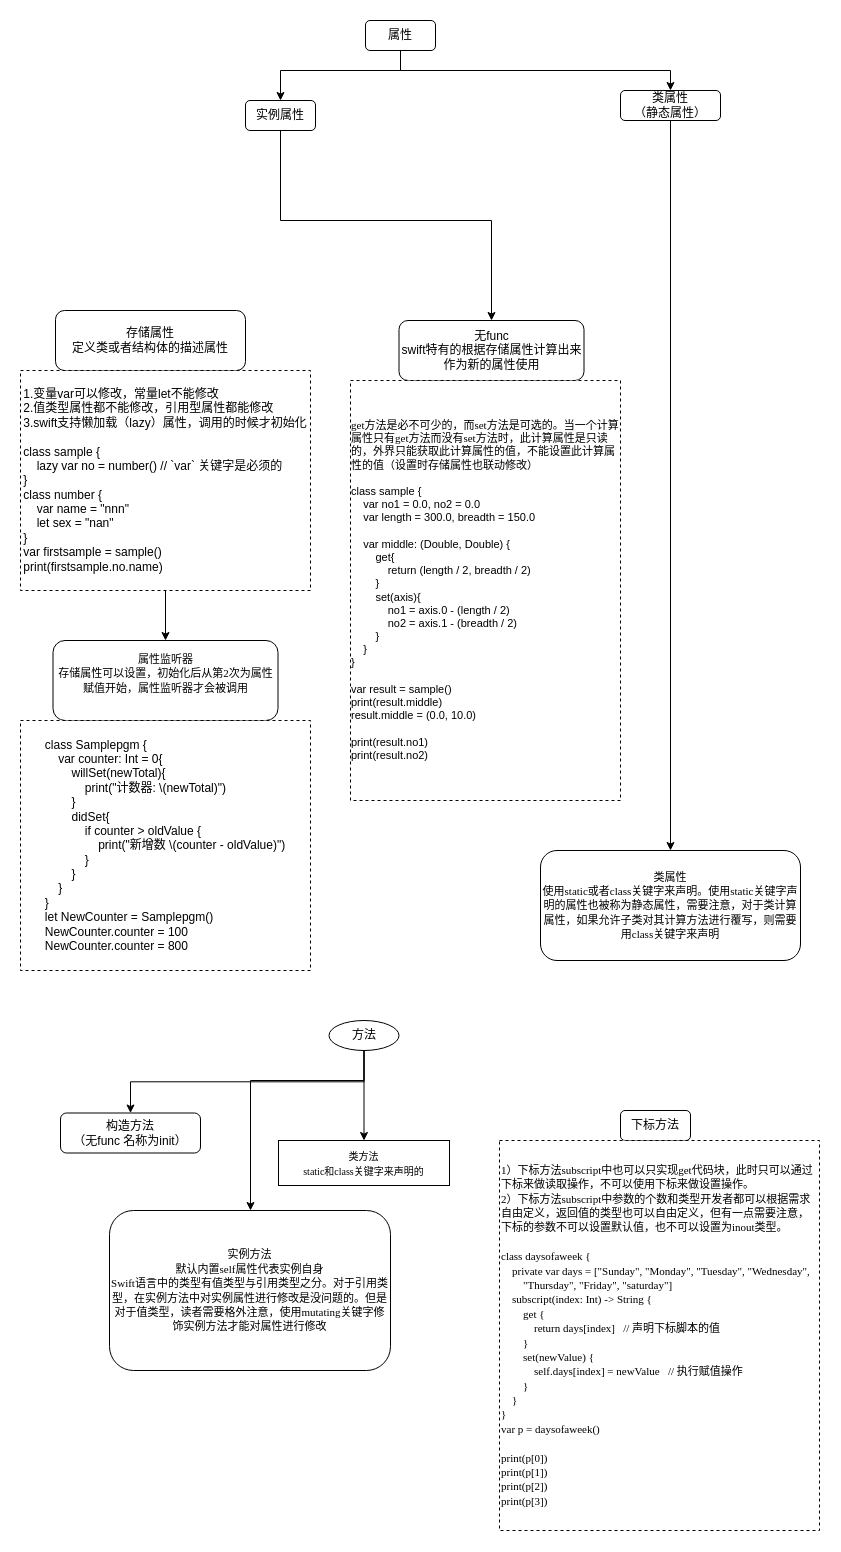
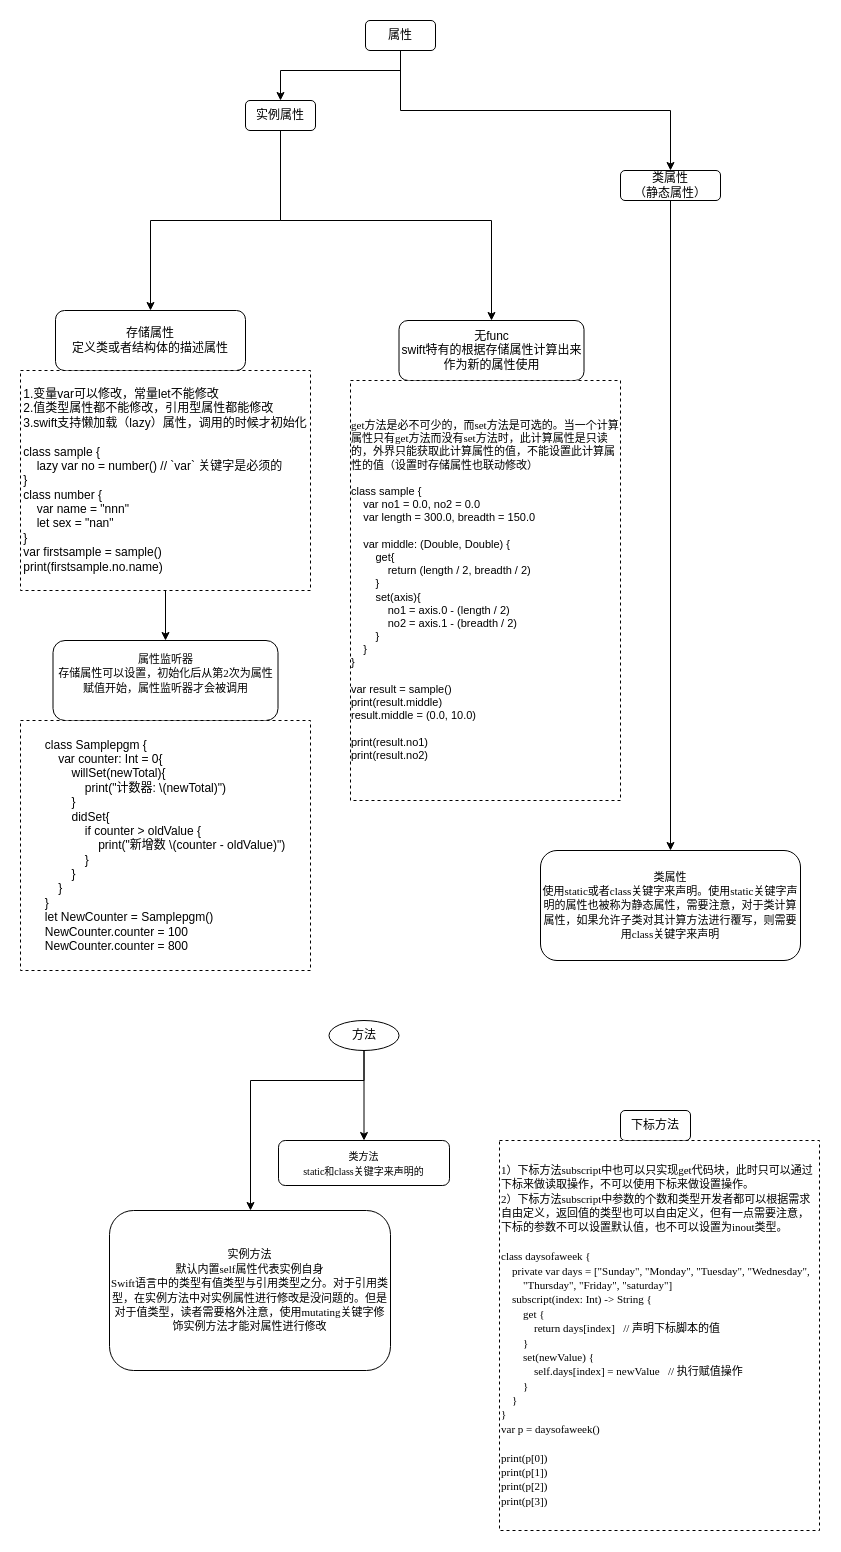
  <mxCell id="0" />
  <mxCell id="1" parent="0" />
  <mxCell id="2" style="edgeStyle=orthogonalEdgeStyle;rounded=0;orthogonalLoop=1;jettySize=auto;html=1;entryX=0.5;entryY=0;entryDx=0;entryDy=0;exitX=0.5;exitY=1;exitDx=0;exitDy=0;" edge="1" parent="1" source="4" target="15"><mxGeometry relative="1" as="geometry"><Array as="points"><mxPoint x="400" y="70" /><mxPoint x="280" y="70" /></Array></mxGeometry></mxCell>
  <mxCell id="3" style="edgeStyle=orthogonalEdgeStyle;rounded=0;orthogonalLoop=1;jettySize=auto;html=1;entryX=0.5;entryY=0;entryDx=0;entryDy=0;exitX=0.5;exitY=1;exitDx=0;exitDy=0;" edge="1" parent="1" source="4" target="17"><mxGeometry relative="1" as="geometry" /></mxCell>
  <mxCell id="4" value="属性" style="rounded=1;whiteSpace=wrap;html=1;" vertex="1" parent="1"><mxGeometry x="365" y="20" width="70" height="30" as="geometry" /></mxCell>
  <mxCell id="5" value="存储属性&lt;br&gt;定义类或者结构体的描述属性" style="rounded=1;whiteSpace=wrap;html=1;" vertex="1" parent="1"><mxGeometry x="55" y="310" width="190" height="60" as="geometry" /></mxCell>
  <mxCell id="6" value="无func&lt;br&gt;swift特有的根据存储属性计算出来作为新的属性使用" style="rounded=1;whiteSpace=wrap;html=1;" vertex="1" parent="1"><mxGeometry x="398.5" y="320" width="185" height="60" as="geometry" /></mxCell>
  <mxCell id="7" style="edgeStyle=orthogonalEdgeStyle;rounded=0;orthogonalLoop=1;jettySize=auto;html=1;" edge="1" parent="1" source="8" target="10"><mxGeometry relative="1" as="geometry" /></mxCell>
  <mxCell id="8" value="&lt;div style=&quot;text-align: left&quot;&gt;&lt;span&gt;1.变量var可以修改，常量let不能修改&lt;/span&gt;&lt;/div&gt;&lt;div style=&quot;text-align: left&quot;&gt;&lt;span&gt;2.值类型属性都不能修改，引用型属性都能修改&lt;/span&gt;&lt;/div&gt;&lt;div style=&quot;text-align: left&quot;&gt;&lt;span&gt;3.swift支持懒加载（lazy）属性，调用的时候才初始化&lt;/span&gt;&lt;/div&gt;&lt;div style=&quot;text-align: left&quot;&gt;&lt;span&gt;&lt;div&gt;&lt;br&gt;&lt;/div&gt;&lt;div&gt;class sample {&lt;/div&gt;&lt;div&gt;&amp;nbsp; &amp;nbsp; lazy var no = number() // `var` 关键字是必须的&lt;/div&gt;&lt;div&gt;}&lt;/div&gt;&lt;div&gt;class number {&lt;/div&gt;&lt;div&gt;&amp;nbsp; &amp;nbsp; var name = &quot;nnn&quot;&lt;/div&gt;&lt;div&gt;&amp;nbsp; &amp;nbsp; let sex = &quot;nan&quot;&lt;/div&gt;&lt;div&gt;}&lt;/div&gt;&lt;div&gt;var firstsample = sample()&lt;/div&gt;&lt;div&gt;print(firstsample.no.name)&lt;/div&gt;&lt;/span&gt;&lt;/div&gt;" style="rounded=0;whiteSpace=wrap;html=1;dashed=1;" vertex="1" parent="1"><mxGeometry x="20" y="370" width="290" height="220" as="geometry" /></mxCell>
  <mxCell id="9" value="&lt;div style=&quot;text-align: left ; font-size: 11px&quot;&gt;&lt;div style=&quot;font-size: 11px&quot;&gt;&lt;span style=&quot;font-family: &amp;#34;simsun&amp;#34; ; font-size: 11px&quot;&gt;&lt;font style=&quot;font-size: 11px&quot;&gt;get方法是必不可少的，而&lt;/font&gt;&lt;/span&gt;&lt;span style=&quot;font-family: &amp;#34;simsun&amp;#34;&quot;&gt;set方法是可选的。当一个计算属性只有get方法而没有set方法时，此计&lt;/span&gt;&lt;span style=&quot;font-family: &amp;#34;simsun&amp;#34;&quot;&gt;算属性是只读的，外界只能获取此计算属性的值，不能设置此计算属性&lt;/span&gt;&lt;span style=&quot;font-family: &amp;#34;simsun&amp;#34;&quot;&gt;的值（设置时存储属性也联动修改）&lt;/span&gt;&lt;/div&gt;&lt;br/&gt;&lt;/div&gt;&lt;div style=&quot;text-align: left ; font-size: 11px&quot;&gt;&lt;font style=&quot;font-size: 11px&quot;&gt;&lt;div style=&quot;font-size: 11px&quot;&gt;class sample {&lt;/div&gt;&lt;div style=&quot;font-size: 11px&quot;&gt;&amp;nbsp; &amp;nbsp; var no1 = 0.0, no2 = 0.0&lt;/div&gt;&lt;div style=&quot;font-size: 11px&quot;&gt;&amp;nbsp; &amp;nbsp; var length = 300.0, breadth = 150.0&lt;/div&gt;&lt;div style=&quot;font-size: 11px&quot;&gt;&lt;br style=&quot;font-size: 11px&quot;&gt;&lt;/div&gt;&lt;div style=&quot;font-size: 11px&quot;&gt;&amp;nbsp; &amp;nbsp; var middle: (Double, Double) {&lt;/div&gt;&lt;div style=&quot;font-size: 11px&quot;&gt;&amp;nbsp; &amp;nbsp; &amp;nbsp; &amp;nbsp; get{&lt;/div&gt;&lt;div style=&quot;font-size: 11px&quot;&gt;&amp;nbsp; &amp;nbsp; &amp;nbsp; &amp;nbsp; &amp;nbsp; &amp;nbsp; return (length / 2, breadth / 2)&lt;/div&gt;&lt;div style=&quot;font-size: 11px&quot;&gt;&amp;nbsp; &amp;nbsp; &amp;nbsp; &amp;nbsp; }&lt;/div&gt;&lt;div style=&quot;font-size: 11px&quot;&gt;&amp;nbsp; &amp;nbsp; &amp;nbsp; &amp;nbsp; set(axis){&lt;/div&gt;&lt;div style=&quot;font-size: 11px&quot;&gt;&amp;nbsp; &amp;nbsp; &amp;nbsp; &amp;nbsp; &amp;nbsp; &amp;nbsp; no1 = axis.0 - (length / 2)&lt;/div&gt;&lt;div style=&quot;font-size: 11px&quot;&gt;&amp;nbsp; &amp;nbsp; &amp;nbsp; &amp;nbsp; &amp;nbsp; &amp;nbsp; no2 = axis.1 - (breadth / 2)&lt;/div&gt;&lt;div style=&quot;font-size: 11px&quot;&gt;&amp;nbsp; &amp;nbsp; &amp;nbsp; &amp;nbsp; }&lt;/div&gt;&lt;div style=&quot;font-size: 11px&quot;&gt;&amp;nbsp; &amp;nbsp; }&lt;/div&gt;&lt;div style=&quot;font-size: 11px&quot;&gt;}&lt;/div&gt;&lt;div style=&quot;font-size: 11px&quot;&gt;&lt;br style=&quot;font-size: 11px&quot;&gt;&lt;/div&gt;&lt;div style=&quot;font-size: 11px&quot;&gt;var result = sample()&lt;/div&gt;&lt;div style=&quot;font-size: 11px&quot;&gt;print(result.middle)&lt;/div&gt;&lt;div style=&quot;font-size: 11px&quot;&gt;result.middle = (0.0, 10.0)&lt;/div&gt;&lt;div style=&quot;font-size: 11px&quot;&gt;&lt;br style=&quot;font-size: 11px&quot;&gt;&lt;/div&gt;&lt;div style=&quot;font-size: 11px&quot;&gt;print(result.no1)&lt;/div&gt;&lt;div style=&quot;font-size: 11px&quot;&gt;print(result.no2)&lt;/div&gt;&lt;/font&gt;&lt;/div&gt;" style="rounded=0;whiteSpace=wrap;html=1;dashed=1;" vertex="1" parent="1"><mxGeometry x="350" y="380" width="270" height="420" as="geometry" /></mxCell>
  <mxCell id="10" value="&lt;font style=&quot;font-size: 11px&quot;&gt;&lt;span style=&quot;font-family: &amp;#34;simsun&amp;#34; ; font-size: 11px&quot;&gt;属性监听器&lt;br style=&quot;font-size: 11px&quot;&gt;&lt;/span&gt;&lt;span style=&quot;font-family: &amp;#34;simsun&amp;#34;&quot;&gt;存储属性可以设置，&lt;/span&gt;&lt;span style=&quot;font-family: &amp;#34;simsun&amp;#34;&quot;&gt;初始化后从第2次为属性赋值开始，&lt;/span&gt;&lt;span style=&quot;font-family: &amp;#34;simsun&amp;#34;&quot;&gt;属性监听器才会被调用&lt;/span&gt;&lt;span style=&quot;font-family: &amp;#34;simsun&amp;#34;&quot;&gt;&lt;br&gt;&lt;/span&gt;&lt;/font&gt;&lt;br&gt;" style="rounded=1;whiteSpace=wrap;html=1;" vertex="1" parent="1"><mxGeometry x="52.5" y="640" width="225" height="80" as="geometry" /></mxCell>
  <mxCell id="11" value="&lt;div style=&quot;text-align: left&quot;&gt;&lt;div&gt;class Samplepgm {&lt;/div&gt;&lt;div&gt;&amp;nbsp; &amp;nbsp; var counter: Int = 0{&lt;/div&gt;&lt;div&gt;&amp;nbsp; &amp;nbsp; &amp;nbsp; &amp;nbsp; willSet(newTotal){&lt;/div&gt;&lt;div&gt;&amp;nbsp; &amp;nbsp; &amp;nbsp; &amp;nbsp; &amp;nbsp; &amp;nbsp; print(&quot;计数器: \(newTotal)&quot;)&lt;/div&gt;&lt;div&gt;&amp;nbsp; &amp;nbsp; &amp;nbsp; &amp;nbsp; }&lt;/div&gt;&lt;div&gt;&amp;nbsp; &amp;nbsp; &amp;nbsp; &amp;nbsp; didSet{&lt;/div&gt;&lt;div&gt;&amp;nbsp; &amp;nbsp; &amp;nbsp; &amp;nbsp; &amp;nbsp; &amp;nbsp; if counter &amp;gt; oldValue {&lt;/div&gt;&lt;div&gt;&amp;nbsp; &amp;nbsp; &amp;nbsp; &amp;nbsp; &amp;nbsp; &amp;nbsp; &amp;nbsp; &amp;nbsp; print(&quot;新增数 \(counter - oldValue)&quot;)&lt;/div&gt;&lt;div&gt;&amp;nbsp; &amp;nbsp; &amp;nbsp; &amp;nbsp; &amp;nbsp; &amp;nbsp; }&lt;/div&gt;&lt;div&gt;&amp;nbsp; &amp;nbsp; &amp;nbsp; &amp;nbsp; }&lt;/div&gt;&lt;div&gt;&amp;nbsp; &amp;nbsp; }&lt;/div&gt;&lt;div&gt;}&lt;/div&gt;&lt;div&gt;let NewCounter = Samplepgm()&lt;/div&gt;&lt;div&gt;NewCounter.counter = 100&lt;/div&gt;&lt;div&gt;NewCounter.counter = 800&lt;/div&gt;&lt;/div&gt;" style="rounded=0;whiteSpace=wrap;html=1;dashed=1;" vertex="1" parent="1"><mxGeometry x="20" y="720" width="290" height="250" as="geometry" /></mxCell>
  <mxCell id="12" value="&lt;span style=&quot;font-family: &amp;#34;simsun&amp;#34; ; font-size: 11px&quot;&gt;类属性&lt;/span&gt;&lt;span style=&quot;font-size: 11px ; font-family: &amp;#34;simsun&amp;#34;&quot;&gt;&lt;br&gt;使用static或者class关键字来声明。使用static关&lt;/span&gt;&lt;span style=&quot;font-size: 11px ; font-family: &amp;#34;simsun&amp;#34;&quot;&gt;键字声明的属性也被称为静态属性，需要注意，对于类计算属性，如果&lt;/span&gt;&lt;span style=&quot;font-size: 11px ; font-family: &amp;#34;simsun&amp;#34;&quot;&gt;允许子类对其计算方法进行覆写，则需要用class关键字来声明&lt;/span&gt;&lt;span style=&quot;font-size: 11px ; font-family: &amp;#34;simsun&amp;#34;&quot;&gt;&lt;br&gt;&lt;/span&gt;" style="rounded=1;whiteSpace=wrap;html=1;" vertex="1" parent="1"><mxGeometry x="540" y="850" width="260" height="110" as="geometry" /></mxCell>
+ <mxCell id="13" style="edgeStyle=orthogonalEdgeStyle;rounded=0;orthogonalLoop=1;jettySize=auto;html=1;" edge="1" parent="1" source="15" target="5"><mxGeometry relative="1" as="geometry" /></mxCell>
  <mxCell id="14" style="edgeStyle=orthogonalEdgeStyle;rounded=0;orthogonalLoop=1;jettySize=auto;html=1;exitX=0.5;exitY=1;exitDx=0;exitDy=0;" edge="1" parent="1" source="15" target="6"><mxGeometry relative="1" as="geometry"><Array as="points"><mxPoint x="280" y="220" /><mxPoint x="491" y="220" /></Array></mxGeometry></mxCell>
  <mxCell id="15" value="实例属性" style="rounded=1;whiteSpace=wrap;html=1;" vertex="1" parent="1"><mxGeometry x="245" y="100" width="70" height="30" as="geometry" /></mxCell>
  <mxCell id="16" style="edgeStyle=orthogonalEdgeStyle;rounded=0;orthogonalLoop=1;jettySize=auto;html=1;" edge="1" parent="1" source="17" target="12"><mxGeometry relative="1" as="geometry" /></mxCell>
- <mxCell id="17" value="类属性&lt;br&gt;（静态属性）" style="rounded=1;whiteSpace=wrap;html=1;" vertex="1" parent="1"><mxGeometry x="620" y="90" width="100" height="30" as="geometry" /></mxCell>
- <mxCell id="18" style="edgeStyle=orthogonalEdgeStyle;rounded=0;orthogonalLoop=1;jettySize=auto;html=1;entryX=0.5;entryY=0;entryDx=0;entryDy=0;exitX=0.5;exitY=1;exitDx=0;exitDy=0;" edge="1" parent="1" source="21" target="22"><mxGeometry relative="1" as="geometry" /></mxCell>
+ <mxCell id="17" value="类属性&lt;br&gt;（静态属性）" style="rounded=1;whiteSpace=wrap;html=1;" vertex="1" parent="1"><mxGeometry x="620" y="170" width="100" height="30" as="geometry" /></mxCell>
  <mxCell id="19" style="edgeStyle=orthogonalEdgeStyle;rounded=0;orthogonalLoop=1;jettySize=auto;html=1;" edge="1" parent="1" source="21" target="23"><mxGeometry relative="1" as="geometry"><Array as="points"><mxPoint x="364" y="1080" /><mxPoint x="250" y="1080" /></Array></mxGeometry></mxCell>
  <mxCell id="20" style="edgeStyle=orthogonalEdgeStyle;rounded=0;orthogonalLoop=1;jettySize=auto;html=1;" edge="1" parent="1" source="21" target="24"><mxGeometry relative="1" as="geometry" /></mxCell>
  <mxCell id="21" value="方法" style="ellipse;whiteSpace=wrap;html=1;" vertex="1" parent="1"><mxGeometry x="328.5" y="1020" width="70" height="30" as="geometry" /></mxCell>
- <mxCell id="22" value="构造方法&lt;br&gt;（无func 名称为init）" style="rounded=1;whiteSpace=wrap;html=1;" vertex="1" parent="1"><mxGeometry x="60" y="1112.5" width="140" height="40" as="geometry" /></mxCell>
  <mxCell id="23" value="&lt;font style=&quot;font-size: 11px&quot;&gt;实例方法&lt;br style=&quot;font-size: 11px&quot;&gt;&lt;span style=&quot;font-family: &amp;#34;simsun&amp;#34;&quot;&gt;默认内置self属性代表实例自身&lt;br&gt;&lt;/span&gt;&lt;span style=&quot;font-family: &amp;#34;simsun&amp;#34;&quot;&gt;Swift语言中的类型有值类型与引用类型之分。对于引用类型，在实例方&lt;/span&gt;&lt;span style=&quot;font-family: &amp;#34;simsun&amp;#34;&quot;&gt;法中对实例属性进行修改是没问题的。但是对于值类型，读者需要格外&lt;/span&gt;&lt;span style=&quot;font-family: &amp;#34;simsun&amp;#34;&quot;&gt;注意，使用mutating关键字修饰实例方法才能对属性进行修改&lt;/span&gt;&lt;span style=&quot;font-family: &amp;#34;simsun&amp;#34;&quot;&gt;&lt;br&gt;&lt;/span&gt;&lt;/font&gt;" style="rounded=1;whiteSpace=wrap;html=1;" vertex="1" parent="1"><mxGeometry x="109" y="1210" width="281" height="160" as="geometry" /></mxCell>
- <mxCell id="24" value="&lt;font style=&quot;font-size: 10px&quot;&gt;类方法&lt;br style=&quot;font-size: 10px&quot;&gt;&lt;span style=&quot;font-family: &amp;#34;simsun&amp;#34; ; font-size: 10px&quot;&gt;static和class关键字来声明的&lt;/span&gt;&lt;br style=&quot;font-size: 10px&quot;&gt;&lt;/font&gt;" style="whiteSpace=wrap;html=1;rounded=0;" vertex="1" parent="1"><mxGeometry x="278" y="1140" width="171" height="45" as="geometry" /></mxCell>
+ <mxCell id="24" value="&lt;font style=&quot;font-size: 10px&quot;&gt;类方法&lt;br style=&quot;font-size: 10px&quot;&gt;&lt;span style=&quot;font-family: &amp;#34;simsun&amp;#34; ; font-size: 10px&quot;&gt;static和class关键字来声明的&lt;/span&gt;&lt;br style=&quot;font-size: 10px&quot;&gt;&lt;/font&gt;" style="rounded=1;whiteSpace=wrap;html=1;" vertex="1" parent="1"><mxGeometry x="278" y="1140" width="171" height="45" as="geometry" /></mxCell>
  <mxCell id="25" value="下标方法" style="rounded=1;whiteSpace=wrap;html=1;" vertex="1" parent="1"><mxGeometry x="620" y="1110" width="70" height="30" as="geometry" /></mxCell>
  <mxCell id="26" value="&lt;font&gt;&lt;span style=&quot;font-size: 11px ; font-family: &amp;#34;simsun&amp;#34;&quot;&gt;1）下标方法subscript中也可以只实现get代码块，此时只可以通&lt;/span&gt;&lt;span style=&quot;font-size: 11px ; font-family: &amp;#34;simsun&amp;#34;&quot;&gt;过下标来做读取操作，不可以使用下标来做设置操作。&lt;br&gt;&lt;/span&gt;&lt;span style=&quot;font-size: 11px ; font-family: &amp;#34;simsun&amp;#34;&quot;&gt;2）下标方法subscript中参数的个数和类型开发者都可以根据需&lt;/span&gt;&lt;span style=&quot;font-size: 11px ; font-family: &amp;#34;simsun&amp;#34;&quot;&gt;求自由定义，返回值的类型也可以自由定义，但有一点需要注意，&lt;/span&gt;&lt;span style=&quot;font-size: 11px ; font-family: &amp;#34;simsun&amp;#34;&quot;&gt;下标的参数不可以设置默认值，也不可以设置为inout类型。&lt;br&gt;&lt;br&gt;&lt;/span&gt;&lt;div&gt;&lt;font face=&quot;simsun&quot;&gt;&lt;span style=&quot;font-size: 11px&quot;&gt;class daysofaweek {&lt;/span&gt;&lt;/font&gt;&lt;/div&gt;&lt;div&gt;&lt;font face=&quot;simsun&quot;&gt;&lt;span style=&quot;font-size: 11px&quot;&gt;&amp;nbsp; &amp;nbsp; private var days = [&quot;Sunday&quot;, &quot;Monday&quot;, &quot;Tuesday&quot;, &quot;Wednesday&quot;,&lt;/span&gt;&lt;/font&gt;&lt;/div&gt;&lt;div&gt;&lt;font face=&quot;simsun&quot;&gt;&lt;span style=&quot;font-size: 11px&quot;&gt;&amp;nbsp; &amp;nbsp; &amp;nbsp; &amp;nbsp; &quot;Thursday&quot;, &quot;Friday&quot;, &quot;saturday&quot;]&lt;/span&gt;&lt;/font&gt;&lt;/div&gt;&lt;div&gt;&lt;font face=&quot;simsun&quot;&gt;&lt;span style=&quot;font-size: 11px&quot;&gt;&amp;nbsp; &amp;nbsp; subscript(index: Int) -&amp;gt; String {&lt;/span&gt;&lt;/font&gt;&lt;/div&gt;&lt;div&gt;&lt;font face=&quot;simsun&quot;&gt;&lt;span style=&quot;font-size: 11px&quot;&gt;&amp;nbsp; &amp;nbsp; &amp;nbsp; &amp;nbsp; get {&lt;/span&gt;&lt;/font&gt;&lt;/div&gt;&lt;div&gt;&lt;font face=&quot;simsun&quot;&gt;&lt;span style=&quot;font-size: 11px&quot;&gt;&amp;nbsp; &amp;nbsp; &amp;nbsp; &amp;nbsp; &amp;nbsp; &amp;nbsp; return days[index]&amp;nbsp; &amp;nbsp;// 声明下标脚本的值&lt;/span&gt;&lt;/font&gt;&lt;/div&gt;&lt;div&gt;&lt;font face=&quot;simsun&quot;&gt;&lt;span style=&quot;font-size: 11px&quot;&gt;&amp;nbsp; &amp;nbsp; &amp;nbsp; &amp;nbsp; }&lt;/span&gt;&lt;/font&gt;&lt;/div&gt;&lt;div&gt;&lt;font face=&quot;simsun&quot;&gt;&lt;span style=&quot;font-size: 11px&quot;&gt;&amp;nbsp; &amp;nbsp; &amp;nbsp; &amp;nbsp; set(newValue) {&lt;/span&gt;&lt;/font&gt;&lt;/div&gt;&lt;div&gt;&lt;font face=&quot;simsun&quot;&gt;&lt;span style=&quot;font-size: 11px&quot;&gt;&amp;nbsp; &amp;nbsp; &amp;nbsp; &amp;nbsp; &amp;nbsp; &amp;nbsp; self.days[index] = newValue&amp;nbsp; &amp;nbsp;// 执行赋值操作&lt;/span&gt;&lt;/font&gt;&lt;/div&gt;&lt;div&gt;&lt;font face=&quot;simsun&quot;&gt;&lt;span style=&quot;font-size: 11px&quot;&gt;&amp;nbsp; &amp;nbsp; &amp;nbsp; &amp;nbsp; }&lt;/span&gt;&lt;/font&gt;&lt;/div&gt;&lt;div&gt;&lt;font face=&quot;simsun&quot;&gt;&lt;span style=&quot;font-size: 11px&quot;&gt;&amp;nbsp; &amp;nbsp; }&lt;/span&gt;&lt;/font&gt;&lt;/div&gt;&lt;div&gt;&lt;font face=&quot;simsun&quot;&gt;&lt;span style=&quot;font-size: 11px&quot;&gt;}&lt;/span&gt;&lt;/font&gt;&lt;/div&gt;&lt;div&gt;&lt;font face=&quot;simsun&quot;&gt;&lt;span style=&quot;font-size: 11px&quot;&gt;var p = daysofaweek()&lt;/span&gt;&lt;/font&gt;&lt;/div&gt;&lt;div&gt;&lt;font face=&quot;simsun&quot;&gt;&lt;span style=&quot;font-size: 11px&quot;&gt;&lt;br&gt;&lt;/span&gt;&lt;/font&gt;&lt;/div&gt;&lt;div&gt;&lt;font face=&quot;simsun&quot;&gt;&lt;span style=&quot;font-size: 11px&quot;&gt;print(p[0])&lt;/span&gt;&lt;/font&gt;&lt;/div&gt;&lt;div&gt;&lt;font face=&quot;simsun&quot;&gt;&lt;span style=&quot;font-size: 11px&quot;&gt;print(p[1])&lt;/span&gt;&lt;/font&gt;&lt;/div&gt;&lt;div&gt;&lt;font face=&quot;simsun&quot;&gt;&lt;span style=&quot;font-size: 11px&quot;&gt;print(p[2])&lt;/span&gt;&lt;/font&gt;&lt;/div&gt;&lt;div&gt;&lt;font face=&quot;simsun&quot;&gt;&lt;span style=&quot;font-size: 11px&quot;&gt;print(p[3])&lt;/span&gt;&lt;/font&gt;&lt;/div&gt;&lt;/font&gt;" style="rounded=0;whiteSpace=wrap;html=1;align=left;dashed=1;" vertex="1" parent="1"><mxGeometry x="499" y="1140" width="320" height="390" as="geometry" /></mxCell>
